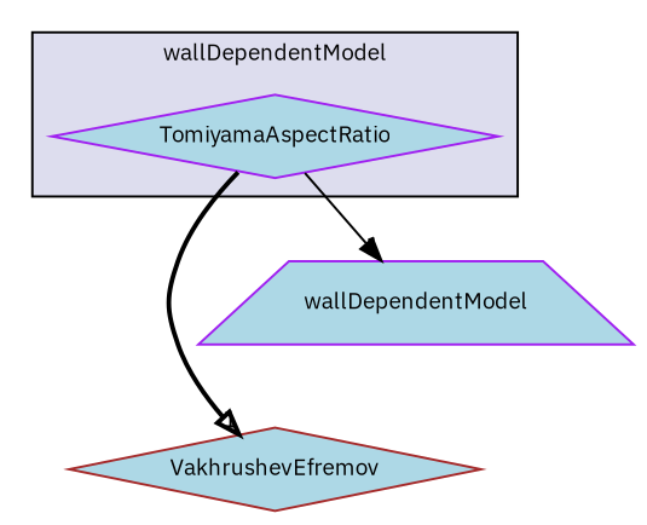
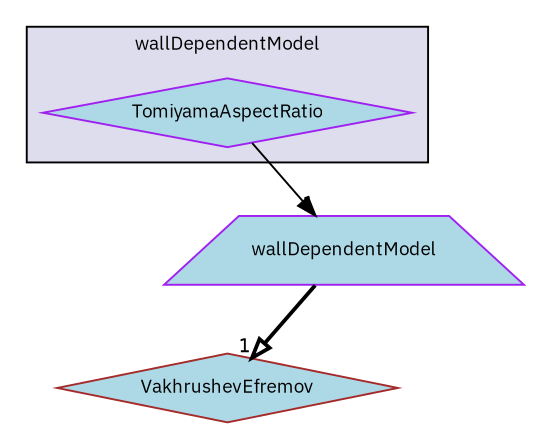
  digraph {
    compound=true
    fontname="IBM Plex Sans"
    node [color=purple fillcolor=lightblue fontname="IBM Plex Sans" fontsize=10 shape=diamond style=filled]
    edge [fontname="IBM Plex Sans" headlabel=1 labeldistance=1.5 labelfontname=Helvetica labelfontsize=10]
    n1 [label=TomiyamaAspectRatio pencolor=black]
    n2 [color=brown label=VakhrushevEfremov]
    n3 [label=wallDependentModel shape=trapezium]
    subgraph cluster_1 {
      bgcolor="#ddddee"
      fontsize=10
      label=wallDependentModel
      pencolor=black
      n1
    }
-   n1 -> n2 [arrowhead=onormal style=bold]
+   n3 -> n2 [arrowhead=onormal style=bold]
    n1 -> n3 [arrowhead=normal style=solid]
  }
